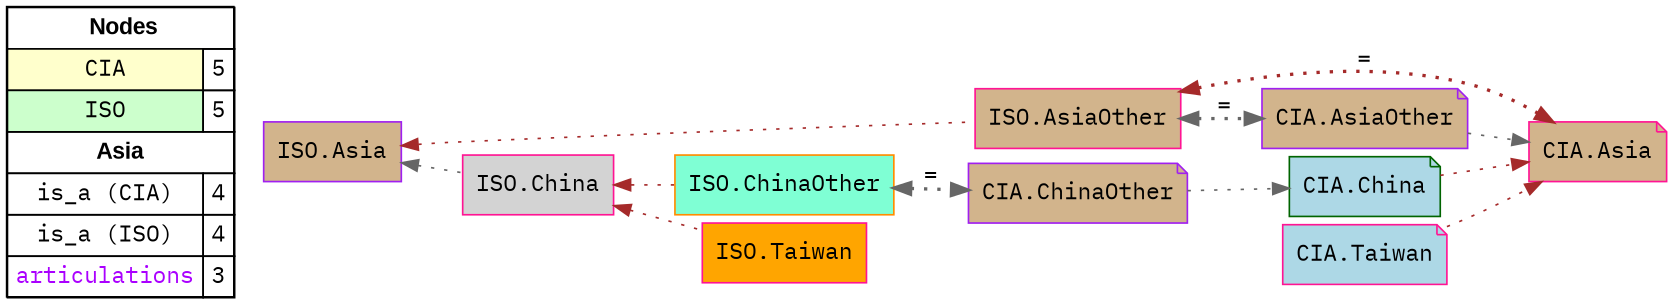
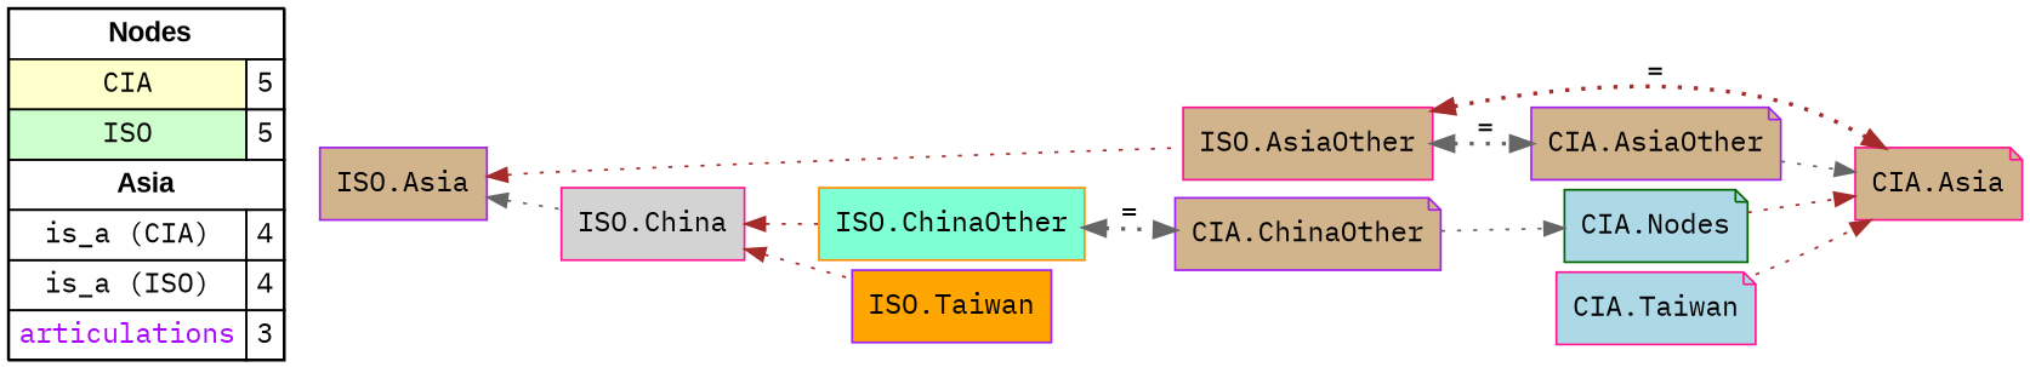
  digraph {
    fontname="IBM Plex Mono"
    rankdir=LR
    node [fillcolor=tan fontname="IBM Plex Mono" shape=box style=filled color=deeppink]
    edge [color=brown constraint=true dir=forward fontname="IBM Plex Mono" penwidth=1 style=dotted]
    n1 [fillcolor=white label=<   <TABLE BORDER="0" CELLBORDER="1" CELLSPACING="0" CELLPADDING="4">  <TR> <TD COLSPAN="2"><font face="Arial Black"> Nodes</font></TD> </TR>  <TR>   <TD bgcolor="#FFFFCC" fontname="helvetica">CIA</TD>   <TD>5</TD>   </TR>  <TR>   <TD bgcolor="#CCFFCC" fontname="helvetica">ISO</TD>   <TD>5</TD>   </TR>  <TR> <TD COLSPAN="2"><font face = "Arial Black"> Asia </font></TD> </TR>  <TR>   <TD><font color ="#000000">is_a (CIA)</font></TD><TD>4</TD> </TR> <TR>   <TD><font color ="#000000">is_a (ISO)</font></TD><TD>4</TD> </TR> <TR>   <TD><font color ="#AA00FF">articulations</font></TD><TD>3</TD> </TR> </TABLE>   > margin=0 color=""]
-   "CIA.China" [color=darkgreen fillcolor=lightblue shape=note]
+   "CIA.China" [color=darkgreen fillcolor=lightblue shape=note label="CIA.Nodes"]
    "CIA.Asia" [shape=note]
    "CIA.AsiaOther" [color=purple shape=note]
    "CIA.ChinaOther" [color=purple shape=note]
    "CIA.Taiwan" [fillcolor=lightblue shape=note]
    "ISO.AsiaOther"
    "ISO.ChinaOther" [color=darkorange fillcolor=aquamarine]
    "ISO.Asia" [color=purple]
    "ISO.China" [fillcolor=lightgrey]
-   "ISO.Taiwan" [fillcolor=orange]
+   "ISO.Taiwan" [color=purple fillcolor=orange]
    subgraph sub_1 {
      rank=source
      n1
    }
    "CIA.China" -> "CIA.Asia"
    "CIA.AsiaOther" -> "CIA.Asia" [color=gray40]
    "CIA.ChinaOther" -> "CIA.China" [color=gray40]
    "CIA.Taiwan" -> "CIA.Asia"
    "ISO.AsiaOther" -> "CIA.Asia" [dir=both label="=" penwidth=2]
    "ISO.AsiaOther" -> "CIA.AsiaOther" [color=gray40 dir=both label="=" penwidth=2]
    "ISO.ChinaOther" -> "CIA.ChinaOther" [color=gray40 dir=both label="=" penwidth=2]
    "ISO.Asia" -> "ISO.AsiaOther" [dir=back]
    "ISO.Asia" -> "ISO.China" [color=gray40 dir=back]
    "ISO.China" -> "ISO.ChinaOther" [dir=back]
    "ISO.China" -> "ISO.Taiwan" [dir=back]
  }
